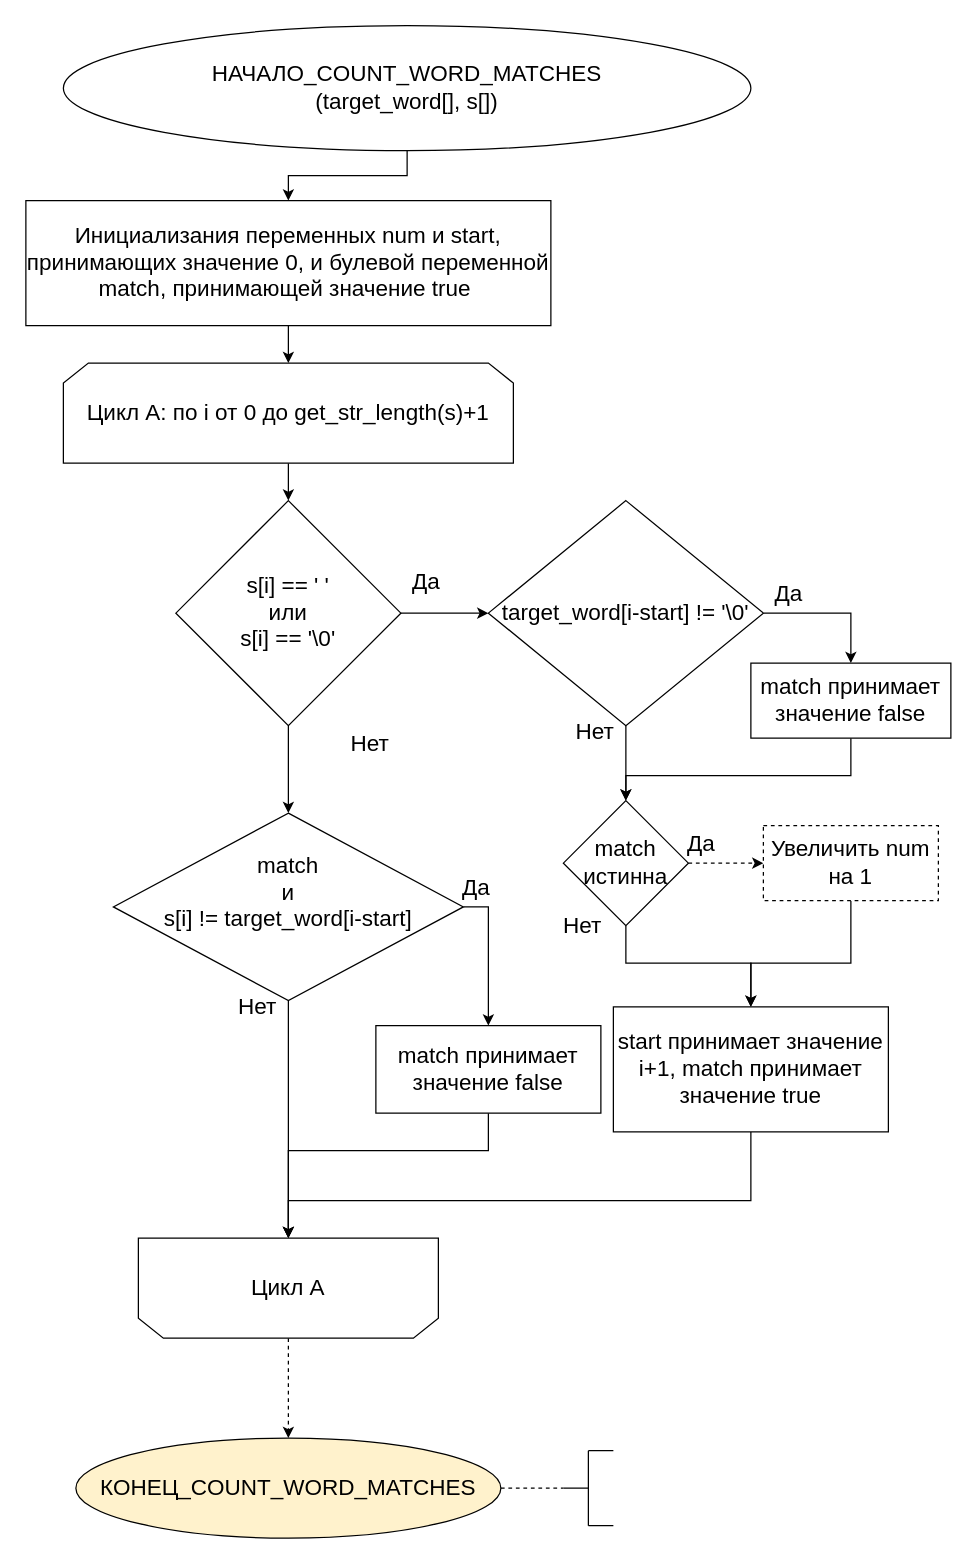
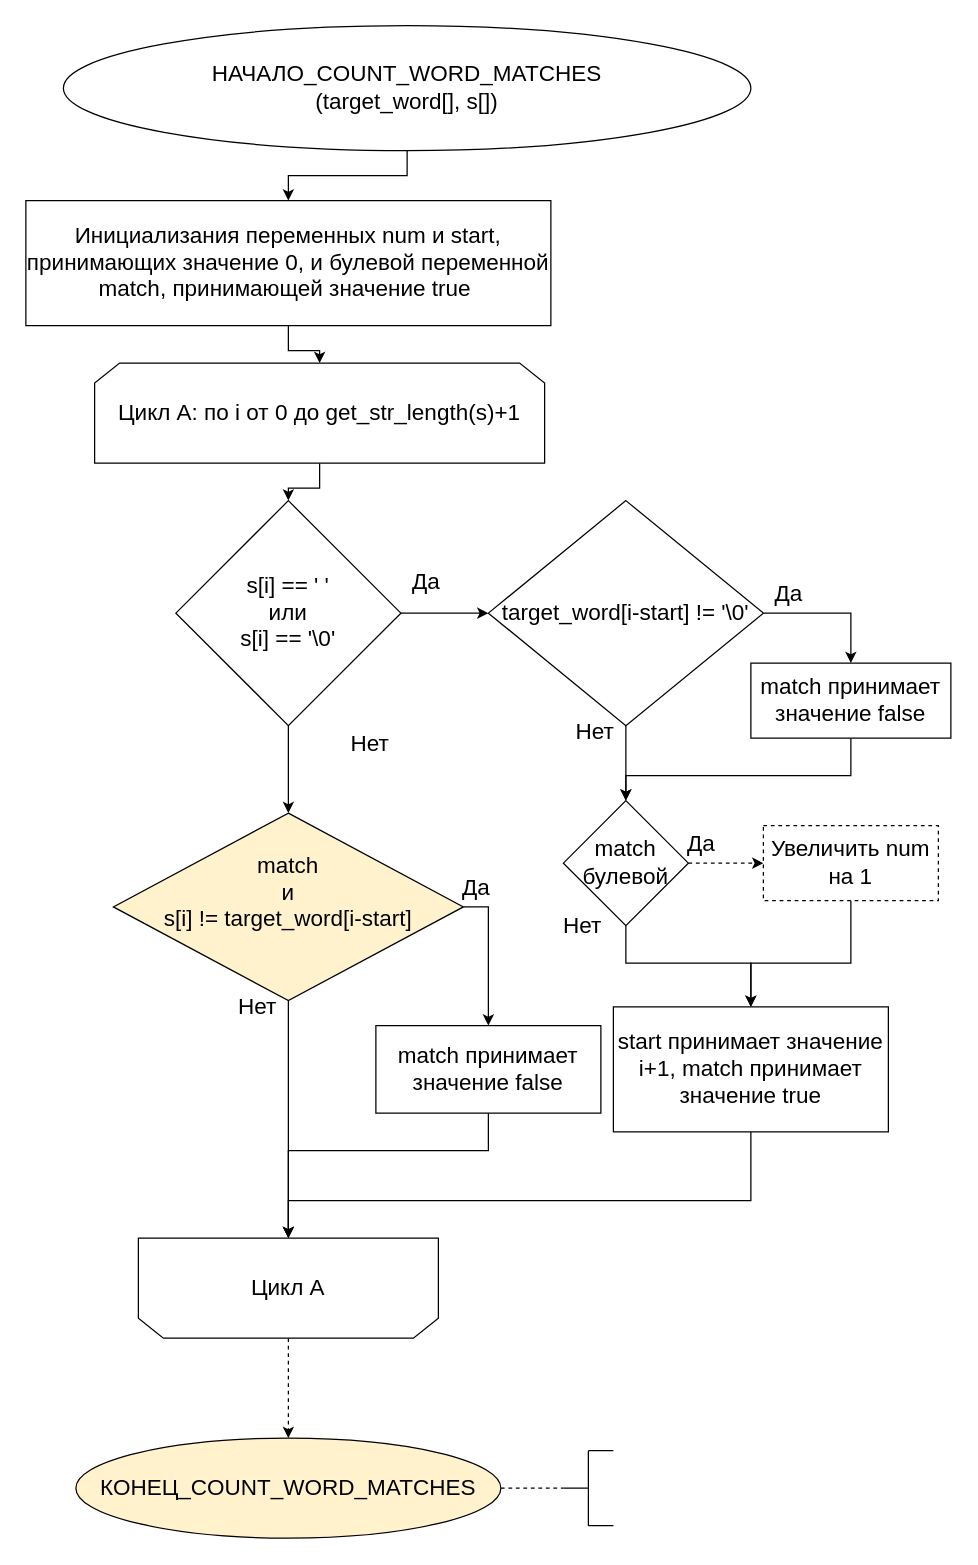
  <mxCell id="0" />
  <mxCell id="1" parent="0" />
  <mxCell id="2" value="" style="edgeStyle=orthogonalEdgeStyle;rounded=0;orthogonalLoop=1;jettySize=auto;html=1;fontSize=18;" parent="1" source="3" target="5" edge="1"><mxGeometry relative="1" as="geometry" /></mxCell>
  <mxCell id="3" value="&lt;font style=&quot;font-size: 18px&quot;&gt;НАЧАЛО&lt;/font&gt;&lt;font&gt;_COUNT_WORD_MATCHES&lt;br&gt;(target_word[], s[])&lt;br&gt;&lt;/font&gt;" style="ellipse;whiteSpace=wrap;html=1;fontSize=18;" parent="1" vertex="1"><mxGeometry x="50" y="20" width="550" height="100" as="geometry" /></mxCell>
  <mxCell id="4" style="edgeStyle=orthogonalEdgeStyle;rounded=0;orthogonalLoop=1;jettySize=auto;html=1;entryX=0.5;entryY=0;entryDx=0;entryDy=0;fontSize=18;" parent="1" source="5" target="7" edge="1"><mxGeometry relative="1" as="geometry" /></mxCell>
  <mxCell id="5" value="Инициализания переменных num и start, принимающих значение 0, и булевой переменной match, принимающей значение true&amp;nbsp;" style="whiteSpace=wrap;html=1;fontSize=18;" parent="1" vertex="1"><mxGeometry x="20" y="160" width="420" height="100" as="geometry" /></mxCell>
  <mxCell id="6" value="" style="edgeStyle=orthogonalEdgeStyle;rounded=0;orthogonalLoop=1;jettySize=auto;html=1;fontSize=18;" parent="1" source="7" target="10" edge="1"><mxGeometry relative="1" as="geometry" /></mxCell>
- <mxCell id="7" value="Цикл А: по i от 0 до get_str_length(s)+1" style="shape=loopLimit;whiteSpace=wrap;html=1;fontSize=18;" parent="1" vertex="1"><mxGeometry x="50" y="290" width="360" height="80" as="geometry" /></mxCell>
+ <mxCell id="7" value="Цикл А: по i от 0 до get_str_length(s)+1" style="shape=loopLimit;whiteSpace=wrap;html=1;fontSize=18;" parent="1" vertex="1"><mxGeometry x="75" y="290" width="360" height="80" as="geometry" /></mxCell>
  <mxCell id="8" value="" style="edgeStyle=orthogonalEdgeStyle;rounded=0;orthogonalLoop=1;jettySize=auto;html=1;fontSize=18;" parent="1" source="10" target="13" edge="1"><mxGeometry relative="1" as="geometry" /></mxCell>
  <mxCell id="9" style="edgeStyle=orthogonalEdgeStyle;rounded=0;orthogonalLoop=1;jettySize=auto;html=1;fontSize=18;entryX=0.5;entryY=0;entryDx=0;entryDy=0;" parent="1" source="10" target="31" edge="1"><mxGeometry relative="1" as="geometry"><mxPoint x="320" y="640" as="targetPoint" /></mxGeometry></mxCell>
  <mxCell id="10" value="s[i] == ' ' &lt;br&gt;или &lt;br&gt;s[i] == '\0'" style="rhombus;whiteSpace=wrap;html=1;fontSize=18;" parent="1" vertex="1"><mxGeometry x="140" y="400" width="180" height="180" as="geometry" /></mxCell>
  <mxCell id="11" value="" style="edgeStyle=orthogonalEdgeStyle;rounded=0;orthogonalLoop=1;jettySize=auto;html=1;fontSize=18;exitX=1;exitY=0.5;exitDx=0;exitDy=0;" parent="1" target="16" edge="1" source="13"><mxGeometry relative="1" as="geometry"><mxPoint x="750" y="500" as="sourcePoint" /></mxGeometry></mxCell>
  <mxCell id="12" style="edgeStyle=orthogonalEdgeStyle;rounded=0;orthogonalLoop=1;jettySize=auto;html=1;fontSize=18;entryX=0.5;entryY=0;entryDx=0;entryDy=0;exitX=0.5;exitY=1;exitDx=0;exitDy=0;" parent="1" target="21" edge="1" source="13"><mxGeometry relative="1" as="geometry"><mxPoint x="640" y="670" as="targetPoint" /><mxPoint x="640" y="590" as="sourcePoint" /></mxGeometry></mxCell>
  <mxCell id="13" value="target_word[i-start] != '\0'" style="rhombus;whiteSpace=wrap;html=1;fontSize=18;" parent="1" vertex="1"><mxGeometry x="390" y="400" width="220" height="180" as="geometry" /></mxCell>
  <mxCell id="14" value="Да" style="text;html=1;align=center;verticalAlign=middle;resizable=0;points=[];autosize=1;strokeColor=none;fillColor=none;fontSize=18;" parent="1" vertex="1"><mxGeometry x="320" y="450" width="40" height="30" as="geometry" /></mxCell>
  <mxCell id="15" style="edgeStyle=orthogonalEdgeStyle;rounded=0;orthogonalLoop=1;jettySize=auto;html=1;fontSize=18;entryX=0.5;entryY=0;entryDx=0;entryDy=0;exitX=0.5;exitY=1;exitDx=0;exitDy=0;" parent="1" source="16" target="21" edge="1"><mxGeometry relative="1" as="geometry"><mxPoint x="640" y="670" as="targetPoint" /><Array as="points"><mxPoint x="680" y="620" /><mxPoint x="500" y="620" /></Array></mxGeometry></mxCell>
  <mxCell id="16" value="match принимает значение false" style="whiteSpace=wrap;html=1;fontSize=18;" parent="1" vertex="1"><mxGeometry x="600" y="530" width="160" height="60" as="geometry" /></mxCell>
  <mxCell id="17" value="Да" style="text;html=1;align=center;verticalAlign=middle;resizable=0;points=[];autosize=1;strokeColor=none;fillColor=none;fontSize=18;" parent="1" vertex="1"><mxGeometry x="610" y="460" width="40" height="30" as="geometry" /></mxCell>
  <mxCell id="18" value="Нет&lt;br&gt;" style="text;html=1;align=center;verticalAlign=middle;resizable=0;points=[];autosize=1;strokeColor=none;fillColor=none;fontSize=18;" parent="1" vertex="1"><mxGeometry x="450" y="570" width="50" height="30" as="geometry" /></mxCell>
  <mxCell id="19" value="" style="edgeStyle=orthogonalEdgeStyle;rounded=0;orthogonalLoop=1;jettySize=auto;html=1;fontSize=18;dashed=1;" parent="1" source="21" target="23" edge="1"><mxGeometry relative="1" as="geometry" /></mxCell>
  <mxCell id="20" style="edgeStyle=orthogonalEdgeStyle;rounded=0;orthogonalLoop=1;jettySize=auto;html=1;fontSize=18;entryX=0.5;entryY=0;entryDx=0;entryDy=0;" parent="1" source="21" target="27" edge="1"><mxGeometry relative="1" as="geometry"><mxPoint x="640" y="770" as="targetPoint" /><Array as="points"><mxPoint x="500" y="770" /><mxPoint x="600" y="770" /></Array></mxGeometry></mxCell>
- <mxCell id="21" value="match истинна" style="rhombus;whiteSpace=wrap;html=1;fontSize=18;" parent="1" vertex="1"><mxGeometry x="450" y="640" width="100" height="100" as="geometry" /></mxCell>
+ <mxCell id="21" value="match булевой" style="rhombus;whiteSpace=wrap;html=1;fontSize=18;" parent="1" vertex="1"><mxGeometry x="450" y="640" width="100" height="100" as="geometry" /></mxCell>
  <mxCell id="22" style="edgeStyle=orthogonalEdgeStyle;rounded=0;orthogonalLoop=1;jettySize=auto;html=1;entryX=0.5;entryY=0;entryDx=0;entryDy=0;fontSize=18;" parent="1" source="23" target="27" edge="1"><mxGeometry relative="1" as="geometry"><Array as="points"><mxPoint x="680" y="770" /><mxPoint x="600" y="770" /></Array></mxGeometry></mxCell>
  <mxCell id="23" value="Увеличить num&lt;br&gt;на 1" style="whiteSpace=wrap;html=1;fontSize=18;dashed=1;" parent="1" vertex="1"><mxGeometry x="610" y="660" width="140" height="60" as="geometry" /></mxCell>
  <mxCell id="24" value="Да" style="text;html=1;align=center;verticalAlign=middle;resizable=0;points=[];autosize=1;strokeColor=none;fillColor=none;fontSize=18;" parent="1" vertex="1"><mxGeometry x="540" y="660" width="40" height="30" as="geometry" /></mxCell>
  <mxCell id="25" value="Нет" style="text;html=1;align=center;verticalAlign=middle;resizable=0;points=[];autosize=1;strokeColor=none;fillColor=none;fontSize=18;" parent="1" vertex="1"><mxGeometry x="440" y="725" width="50" height="30" as="geometry" /></mxCell>
  <mxCell id="26" style="edgeStyle=orthogonalEdgeStyle;rounded=0;orthogonalLoop=1;jettySize=auto;html=1;fontSize=18;" parent="1" source="27" edge="1"><mxGeometry relative="1" as="geometry"><mxPoint x="230" y="990" as="targetPoint" /><Array as="points"><mxPoint x="600" y="960" /><mxPoint x="230" y="960" /></Array></mxGeometry></mxCell>
  <mxCell id="27" value="start принимает значение i+1, match принимает значение true" style="whiteSpace=wrap;html=1;fontSize=18;" parent="1" vertex="1"><mxGeometry x="490" y="805" width="220" height="100" as="geometry" /></mxCell>
  <mxCell id="28" value="Нет" style="text;html=1;align=center;verticalAlign=middle;resizable=0;points=[];autosize=1;strokeColor=none;fillColor=none;fontSize=18;" parent="1" vertex="1"><mxGeometry x="270" y="580" width="50" height="30" as="geometry" /></mxCell>
  <mxCell id="29" style="edgeStyle=orthogonalEdgeStyle;rounded=0;orthogonalLoop=1;jettySize=auto;html=1;entryX=0.5;entryY=0;entryDx=0;entryDy=0;fontSize=18;" parent="1" source="31" target="33" edge="1"><mxGeometry relative="1" as="geometry"><Array as="points"><mxPoint x="390" y="725" /></Array></mxGeometry></mxCell>
  <mxCell id="30" style="edgeStyle=orthogonalEdgeStyle;rounded=0;orthogonalLoop=1;jettySize=auto;html=1;fontSize=18;" parent="1" source="31" edge="1"><mxGeometry relative="1" as="geometry"><mxPoint x="230" y="990" as="targetPoint" /></mxGeometry></mxCell>
- <mxCell id="31" value="match&lt;br&gt;и&lt;br&gt;s[i] != target_word[i-start]" style="rhombus;whiteSpace=wrap;html=1;fontSize=18;spacingTop=-23;" parent="1" vertex="1"><mxGeometry x="90" y="650" width="280" height="150" as="geometry" /></mxCell>
+ <mxCell id="31" value="match&lt;br&gt;и&lt;br&gt;s[i] != target_word[i-start]" style="rhombus;whiteSpace=wrap;html=1;fontSize=18;spacingTop=-23;fillColor=#fff2cc;" parent="1" vertex="1"><mxGeometry x="90" y="650" width="280" height="150" as="geometry" /></mxCell>
  <mxCell id="32" style="edgeStyle=orthogonalEdgeStyle;rounded=0;orthogonalLoop=1;jettySize=auto;html=1;fontSize=18;" parent="1" source="33" edge="1"><mxGeometry relative="1" as="geometry"><mxPoint x="230" y="990" as="targetPoint" /><Array as="points"><mxPoint x="390" y="920" /><mxPoint x="230" y="920" /></Array></mxGeometry></mxCell>
  <mxCell id="33" value="match принимает значение false" style="whiteSpace=wrap;html=1;fontSize=18;spacingTop=0;" parent="1" vertex="1"><mxGeometry x="300" y="820" width="180" height="70" as="geometry" /></mxCell>
  <mxCell id="34" value="Да" style="text;html=1;align=center;verticalAlign=middle;resizable=0;points=[];autosize=1;strokeColor=none;fillColor=none;fontSize=18;" parent="1" vertex="1"><mxGeometry x="360" y="695" width="40" height="30" as="geometry" /></mxCell>
  <mxCell id="35" value="Нет" style="text;html=1;align=center;verticalAlign=middle;resizable=0;points=[];autosize=1;strokeColor=none;fillColor=none;fontSize=18;" parent="1" vertex="1"><mxGeometry x="180" y="790" width="50" height="30" as="geometry" /></mxCell>
  <mxCell id="36" value="" style="edgeStyle=orthogonalEdgeStyle;rounded=0;orthogonalLoop=1;jettySize=auto;html=1;fontSize=18;dashed=1;" parent="1" source="37" target="38" edge="1"><mxGeometry relative="1" as="geometry" /></mxCell>
  <mxCell id="37" value="Цикл А" style="shape=loopLimit;whiteSpace=wrap;html=1;fontSize=18;direction=west;" parent="1" vertex="1"><mxGeometry x="110" y="990" width="240" height="80" as="geometry" /></mxCell>
  <mxCell id="38" value="КОНЕЦ_COUNT_WORD_MATCHES" style="ellipse;whiteSpace=wrap;html=1;fontSize=18;fillColor=#fff2cc;" parent="1" vertex="1"><mxGeometry x="60" y="1150" width="340" height="80" as="geometry" /></mxCell>
  <mxCell id="39" value="" style="endArrow=none;dashed=1;html=1;rounded=0;fontSize=18;exitX=1;exitY=0.5;exitDx=0;exitDy=0;" parent="1" source="38" edge="1"><mxGeometry width="50" height="50" relative="1" as="geometry"><mxPoint x="440" y="1210" as="sourcePoint" /><mxPoint x="450" y="1190" as="targetPoint" /></mxGeometry></mxCell>
  <mxCell id="40" value="" style="endArrow=none;html=1;rounded=0;fontSize=18;" parent="1" edge="1"><mxGeometry width="50" height="50" relative="1" as="geometry"><mxPoint x="470" y="1190" as="sourcePoint" /><mxPoint x="450" y="1190" as="targetPoint" /></mxGeometry></mxCell>
  <mxCell id="41" value="" style="endArrow=none;html=1;rounded=0;fontSize=18;" parent="1" edge="1"><mxGeometry width="50" height="50" relative="1" as="geometry"><mxPoint x="470" y="1220" as="sourcePoint" /><mxPoint x="470" y="1160" as="targetPoint" /></mxGeometry></mxCell>
  <mxCell id="42" value="" style="endArrow=none;html=1;rounded=0;fontSize=18;" parent="1" edge="1"><mxGeometry width="50" height="50" relative="1" as="geometry"><mxPoint x="490" y="1160" as="sourcePoint" /><mxPoint x="470" y="1160" as="targetPoint" /></mxGeometry></mxCell>
  <mxCell id="43" value="" style="endArrow=none;html=1;rounded=0;fontSize=18;" parent="1" edge="1"><mxGeometry width="50" height="50" relative="1" as="geometry"><mxPoint x="490" y="1220" as="sourcePoint" /><mxPoint x="470" y="1220" as="targetPoint" /></mxGeometry></mxCell>
